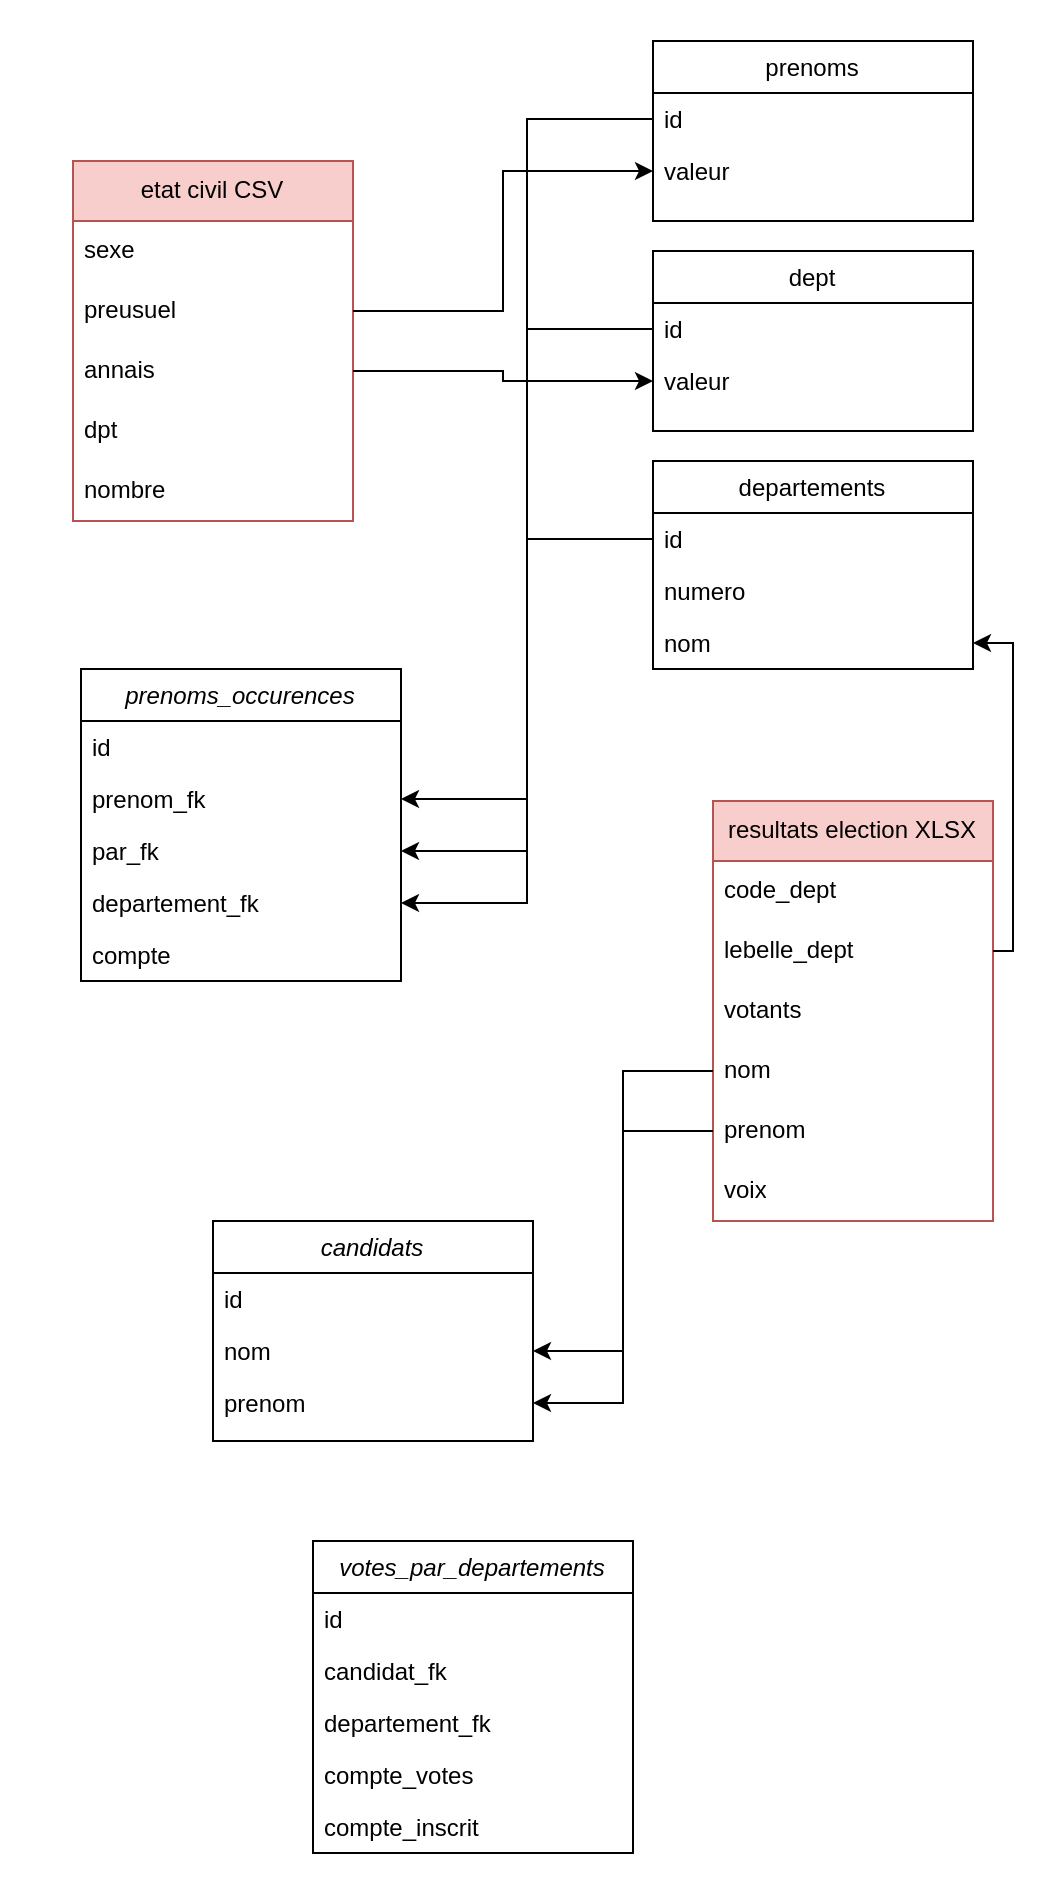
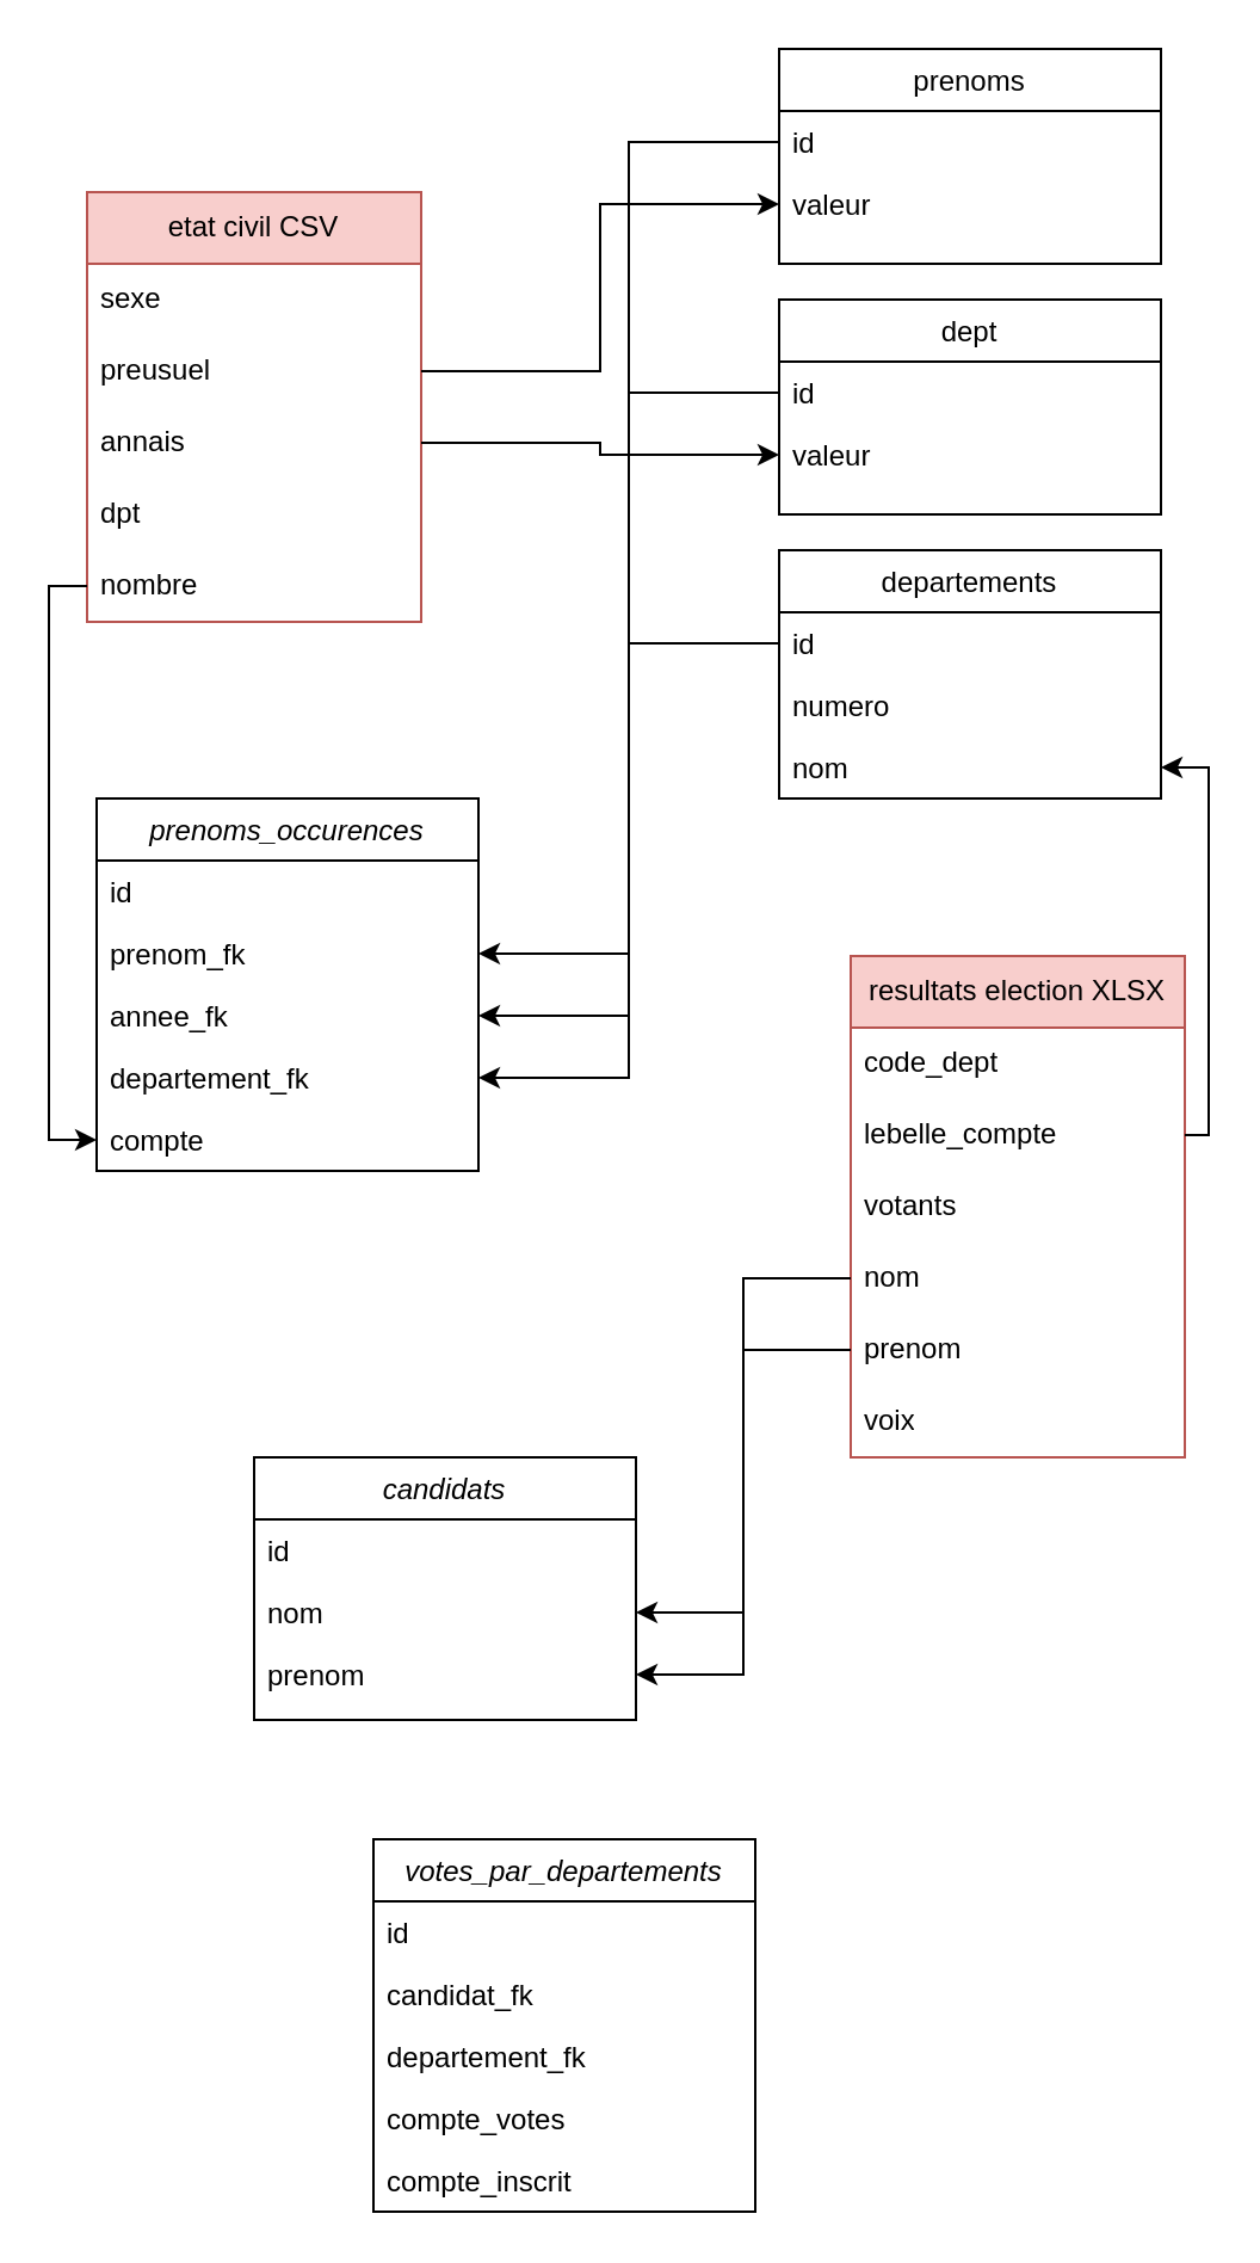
  <mxCell id="0" />
  <mxCell id="1" parent="0" />
  <mxCell id="2" value="prenoms_occurences" style="swimlane;fontStyle=2;align=center;verticalAlign=top;childLayout=stackLayout;horizontal=1;startSize=26;horizontalStack=0;resizeParent=1;resizeLast=0;collapsible=1;marginBottom=0;rounded=0;shadow=0;strokeWidth=1;" parent="1" vertex="1"><mxGeometry x="40" y="334" width="160" height="156" as="geometry"><mxRectangle x="230" y="140" width="160" height="26" as="alternateBounds" /></mxGeometry></mxCell>
  <mxCell id="3" value="id" style="text;align=left;verticalAlign=top;spacingLeft=4;spacingRight=4;overflow=hidden;rotatable=0;points=[[0,0.5],[1,0.5]];portConstraint=eastwest;" parent="2" vertex="1"><mxGeometry y="26" width="160" height="26" as="geometry" /></mxCell>
  <mxCell id="4" value="prenom_fk" style="text;align=left;verticalAlign=top;spacingLeft=4;spacingRight=4;overflow=hidden;rotatable=0;points=[[0,0.5],[1,0.5]];portConstraint=eastwest;rounded=0;shadow=0;html=0;" parent="2" vertex="1"><mxGeometry y="52" width="160" height="26" as="geometry" /></mxCell>
- <mxCell id="5" value="par_fk" style="text;align=left;verticalAlign=top;spacingLeft=4;spacingRight=4;overflow=hidden;rotatable=0;points=[[0,0.5],[1,0.5]];portConstraint=eastwest;rounded=0;shadow=0;html=0;" parent="2" vertex="1"><mxGeometry y="78" width="160" height="26" as="geometry" /></mxCell>
+ <mxCell id="5" value="annee_fk" style="text;align=left;verticalAlign=top;spacingLeft=4;spacingRight=4;overflow=hidden;rotatable=0;points=[[0,0.5],[1,0.5]];portConstraint=eastwest;rounded=0;shadow=0;html=0;" parent="2" vertex="1"><mxGeometry y="78" width="160" height="26" as="geometry" /></mxCell>
  <mxCell id="6" value="departement_fk" style="text;align=left;verticalAlign=top;spacingLeft=4;spacingRight=4;overflow=hidden;rotatable=0;points=[[0,0.5],[1,0.5]];portConstraint=eastwest;rounded=0;shadow=0;html=0;" vertex="1" parent="2"><mxGeometry y="104" width="160" height="26" as="geometry" /></mxCell>
  <mxCell id="7" value="compte" style="text;align=left;verticalAlign=top;spacingLeft=4;spacingRight=4;overflow=hidden;rotatable=0;points=[[0,0.5],[1,0.5]];portConstraint=eastwest;rounded=0;shadow=0;html=0;" vertex="1" parent="2"><mxGeometry y="130" width="160" height="26" as="geometry" /></mxCell>
  <mxCell id="8" value="departements" style="swimlane;fontStyle=0;align=center;verticalAlign=top;childLayout=stackLayout;horizontal=1;startSize=26;horizontalStack=0;resizeParent=1;resizeLast=0;collapsible=1;marginBottom=0;rounded=0;shadow=0;strokeWidth=1;" parent="1" vertex="1"><mxGeometry x="326" y="230" width="160" height="104" as="geometry"><mxRectangle x="340" y="380" width="170" height="26" as="alternateBounds" /></mxGeometry></mxCell>
  <mxCell id="9" value="id&#10;" style="text;align=left;verticalAlign=top;spacingLeft=4;spacingRight=4;overflow=hidden;rotatable=0;points=[[0,0.5],[1,0.5]];portConstraint=eastwest;" parent="8" vertex="1"><mxGeometry y="26" width="160" height="26" as="geometry" /></mxCell>
  <mxCell id="10" value="numero" style="text;align=left;verticalAlign=top;spacingLeft=4;spacingRight=4;overflow=hidden;rotatable=0;points=[[0,0.5],[1,0.5]];portConstraint=eastwest;" vertex="1" parent="8"><mxGeometry y="52" width="160" height="26" as="geometry" /></mxCell>
  <mxCell id="11" value="nom" style="text;align=left;verticalAlign=top;spacingLeft=4;spacingRight=4;overflow=hidden;rotatable=0;points=[[0,0.5],[1,0.5]];portConstraint=eastwest;" vertex="1" parent="8"><mxGeometry y="78" width="160" height="26" as="geometry" /></mxCell>
  <mxCell id="12" value="dept" style="swimlane;fontStyle=0;align=center;verticalAlign=top;childLayout=stackLayout;horizontal=1;startSize=26;horizontalStack=0;resizeParent=1;resizeLast=0;collapsible=1;marginBottom=0;rounded=0;shadow=0;strokeWidth=1;" parent="1" vertex="1"><mxGeometry x="326" y="125" width="160" height="90" as="geometry"><mxRectangle x="550" y="140" width="160" height="26" as="alternateBounds" /></mxGeometry></mxCell>
  <mxCell id="13" value="id" style="text;align=left;verticalAlign=top;spacingLeft=4;spacingRight=4;overflow=hidden;rotatable=0;points=[[0,0.5],[1,0.5]];portConstraint=eastwest;" parent="12" vertex="1"><mxGeometry y="26" width="160" height="26" as="geometry" /></mxCell>
  <mxCell id="14" value="valeur" style="text;align=left;verticalAlign=top;spacingLeft=4;spacingRight=4;overflow=hidden;rotatable=0;points=[[0,0.5],[1,0.5]];portConstraint=eastwest;rounded=0;shadow=0;html=0;" parent="12" vertex="1"><mxGeometry y="52" width="160" height="26" as="geometry" /></mxCell>
  <mxCell id="15" value="candidats" style="swimlane;fontStyle=2;align=center;verticalAlign=top;childLayout=stackLayout;horizontal=1;startSize=26;horizontalStack=0;resizeParent=1;resizeLast=0;collapsible=1;marginBottom=0;rounded=0;shadow=0;strokeWidth=1;" vertex="1" parent="1"><mxGeometry x="106" y="610" width="160" height="110" as="geometry"><mxRectangle x="230" y="140" width="160" height="26" as="alternateBounds" /></mxGeometry></mxCell>
  <mxCell id="16" value="id" style="text;align=left;verticalAlign=top;spacingLeft=4;spacingRight=4;overflow=hidden;rotatable=0;points=[[0,0.5],[1,0.5]];portConstraint=eastwest;" vertex="1" parent="15"><mxGeometry y="26" width="160" height="26" as="geometry" /></mxCell>
  <mxCell id="17" value="nom" style="text;align=left;verticalAlign=top;spacingLeft=4;spacingRight=4;overflow=hidden;rotatable=0;points=[[0,0.5],[1,0.5]];portConstraint=eastwest;rounded=0;shadow=0;html=0;" vertex="1" parent="15"><mxGeometry y="52" width="160" height="26" as="geometry" /></mxCell>
  <mxCell id="18" value="prenom" style="text;align=left;verticalAlign=top;spacingLeft=4;spacingRight=4;overflow=hidden;rotatable=0;points=[[0,0.5],[1,0.5]];portConstraint=eastwest;rounded=0;shadow=0;html=0;" vertex="1" parent="15"><mxGeometry y="78" width="160" height="26" as="geometry" /></mxCell>
  <mxCell id="19" value="votes_par_departements" style="swimlane;fontStyle=2;align=center;verticalAlign=top;childLayout=stackLayout;horizontal=1;startSize=26;horizontalStack=0;resizeParent=1;resizeLast=0;collapsible=1;marginBottom=0;rounded=0;shadow=0;strokeWidth=1;" vertex="1" parent="1"><mxGeometry x="156" y="770" width="160" height="156" as="geometry"><mxRectangle x="230" y="140" width="160" height="26" as="alternateBounds" /></mxGeometry></mxCell>
  <mxCell id="20" value="id" style="text;align=left;verticalAlign=top;spacingLeft=4;spacingRight=4;overflow=hidden;rotatable=0;points=[[0,0.5],[1,0.5]];portConstraint=eastwest;" vertex="1" parent="19"><mxGeometry y="26" width="160" height="26" as="geometry" /></mxCell>
  <mxCell id="21" value="candidat_fk" style="text;align=left;verticalAlign=top;spacingLeft=4;spacingRight=4;overflow=hidden;rotatable=0;points=[[0,0.5],[1,0.5]];portConstraint=eastwest;rounded=0;shadow=0;html=0;" vertex="1" parent="19"><mxGeometry y="52" width="160" height="26" as="geometry" /></mxCell>
  <mxCell id="22" value="departement_fk" style="text;align=left;verticalAlign=top;spacingLeft=4;spacingRight=4;overflow=hidden;rotatable=0;points=[[0,0.5],[1,0.5]];portConstraint=eastwest;rounded=0;shadow=0;html=0;" vertex="1" parent="19"><mxGeometry y="78" width="160" height="26" as="geometry" /></mxCell>
  <mxCell id="23" value="compte_votes" style="text;align=left;verticalAlign=top;spacingLeft=4;spacingRight=4;overflow=hidden;rotatable=0;points=[[0,0.5],[1,0.5]];portConstraint=eastwest;rounded=0;shadow=0;html=0;" vertex="1" parent="19"><mxGeometry y="104" width="160" height="26" as="geometry" /></mxCell>
  <mxCell id="24" value="compte_inscrit" style="text;align=left;verticalAlign=top;spacingLeft=4;spacingRight=4;overflow=hidden;rotatable=0;points=[[0,0.5],[1,0.5]];portConstraint=eastwest;rounded=0;shadow=0;html=0;" vertex="1" parent="19"><mxGeometry y="130" width="160" height="26" as="geometry" /></mxCell>
  <mxCell id="25" value="prenoms" style="swimlane;fontStyle=0;align=center;verticalAlign=top;childLayout=stackLayout;horizontal=1;startSize=26;horizontalStack=0;resizeParent=1;resizeLast=0;collapsible=1;marginBottom=0;rounded=0;shadow=0;strokeWidth=1;" vertex="1" parent="1"><mxGeometry x="326" y="20" width="160" height="90" as="geometry"><mxRectangle x="550" y="140" width="160" height="26" as="alternateBounds" /></mxGeometry></mxCell>
  <mxCell id="26" value="id" style="text;align=left;verticalAlign=top;spacingLeft=4;spacingRight=4;overflow=hidden;rotatable=0;points=[[0,0.5],[1,0.5]];portConstraint=eastwest;" vertex="1" parent="25"><mxGeometry y="26" width="160" height="26" as="geometry" /></mxCell>
  <mxCell id="27" value="valeur" style="text;align=left;verticalAlign=top;spacingLeft=4;spacingRight=4;overflow=hidden;rotatable=0;points=[[0,0.5],[1,0.5]];portConstraint=eastwest;rounded=0;shadow=0;html=0;" vertex="1" parent="25"><mxGeometry y="52" width="160" height="26" as="geometry" /></mxCell>
  <mxCell id="28" value="etat civil CSV" style="swimlane;fontStyle=0;childLayout=stackLayout;horizontal=1;startSize=30;horizontalStack=0;resizeParent=1;resizeParentMax=0;resizeLast=0;collapsible=1;marginBottom=0;whiteSpace=wrap;html=1;fillColor=#f8cecc;strokeColor=#b85450;" vertex="1" parent="1"><mxGeometry x="36" y="80" width="140" height="180" as="geometry" /></mxCell>
  <mxCell id="29" value="&lt;div&gt;sexe&lt;/div&gt;" style="text;strokeColor=none;fillColor=none;align=left;verticalAlign=middle;spacingLeft=4;spacingRight=4;overflow=hidden;points=[[0,0.5],[1,0.5]];portConstraint=eastwest;rotatable=0;whiteSpace=wrap;html=1;" vertex="1" parent="28"><mxGeometry y="30" width="140" height="30" as="geometry" /></mxCell>
  <mxCell id="30" value="&lt;div&gt;preusuel&lt;/div&gt;" style="text;strokeColor=none;fillColor=none;align=left;verticalAlign=middle;spacingLeft=4;spacingRight=4;overflow=hidden;points=[[0,0.5],[1,0.5]];portConstraint=eastwest;rotatable=0;whiteSpace=wrap;html=1;" vertex="1" parent="28"><mxGeometry y="60" width="140" height="30" as="geometry" /></mxCell>
  <mxCell id="31" value="&lt;div&gt;annais&lt;/div&gt;" style="text;strokeColor=none;fillColor=none;align=left;verticalAlign=middle;spacingLeft=4;spacingRight=4;overflow=hidden;points=[[0,0.5],[1,0.5]];portConstraint=eastwest;rotatable=0;whiteSpace=wrap;html=1;" vertex="1" parent="28"><mxGeometry y="90" width="140" height="30" as="geometry" /></mxCell>
  <mxCell id="32" value="&lt;div&gt;dpt&lt;/div&gt;" style="text;strokeColor=none;fillColor=none;align=left;verticalAlign=middle;spacingLeft=4;spacingRight=4;overflow=hidden;points=[[0,0.5],[1,0.5]];portConstraint=eastwest;rotatable=0;whiteSpace=wrap;html=1;" vertex="1" parent="28"><mxGeometry y="120" width="140" height="30" as="geometry" /></mxCell>
  <mxCell id="33" value="nombre" style="text;strokeColor=none;fillColor=none;align=left;verticalAlign=middle;spacingLeft=4;spacingRight=4;overflow=hidden;points=[[0,0.5],[1,0.5]];portConstraint=eastwest;rotatable=0;whiteSpace=wrap;html=1;" vertex="1" parent="28"><mxGeometry y="150" width="140" height="30" as="geometry" /></mxCell>
  <mxCell id="34" style="edgeStyle=orthogonalEdgeStyle;rounded=0;orthogonalLoop=1;jettySize=auto;html=1;" edge="1" parent="1" source="30" target="27"><mxGeometry relative="1" as="geometry" /></mxCell>
  <mxCell id="35" style="edgeStyle=orthogonalEdgeStyle;rounded=0;orthogonalLoop=1;jettySize=auto;html=1;entryX=0;entryY=0.5;entryDx=0;entryDy=0;" edge="1" parent="1" source="31" target="14"><mxGeometry relative="1" as="geometry" /></mxCell>
+ <mxCell id="36" style="edgeStyle=orthogonalEdgeStyle;rounded=0;orthogonalLoop=1;jettySize=auto;html=1;entryX=0;entryY=0.5;entryDx=0;entryDy=0;" edge="1" parent="1" source="33" target="7"><mxGeometry relative="1" as="geometry"><Array as="points"><mxPoint x="20" y="245" /><mxPoint x="20" y="477" /></Array></mxGeometry></mxCell>
  <mxCell id="37" style="edgeStyle=orthogonalEdgeStyle;rounded=0;orthogonalLoop=1;jettySize=auto;html=1;entryX=1;entryY=0.5;entryDx=0;entryDy=0;" edge="1" parent="1" source="26" target="4"><mxGeometry relative="1" as="geometry" /></mxCell>
  <mxCell id="38" style="edgeStyle=orthogonalEdgeStyle;rounded=0;orthogonalLoop=1;jettySize=auto;html=1;entryX=1;entryY=0.5;entryDx=0;entryDy=0;" edge="1" parent="1" source="13" target="5"><mxGeometry relative="1" as="geometry" /></mxCell>
  <mxCell id="39" style="edgeStyle=orthogonalEdgeStyle;rounded=0;orthogonalLoop=1;jettySize=auto;html=1;entryX=1;entryY=0.5;entryDx=0;entryDy=0;" edge="1" parent="1" source="9" target="6"><mxGeometry relative="1" as="geometry" /></mxCell>
  <mxCell id="40" value="resultats election XLSX" style="swimlane;fontStyle=0;childLayout=stackLayout;horizontal=1;startSize=30;horizontalStack=0;resizeParent=1;resizeParentMax=0;resizeLast=0;collapsible=1;marginBottom=0;whiteSpace=wrap;html=1;fillColor=#f8cecc;strokeColor=#b85450;" vertex="1" parent="1"><mxGeometry x="356" y="400" width="140" height="210" as="geometry" /></mxCell>
  <mxCell id="41" value="code_dept" style="text;strokeColor=none;fillColor=none;align=left;verticalAlign=middle;spacingLeft=4;spacingRight=4;overflow=hidden;points=[[0,0.5],[1,0.5]];portConstraint=eastwest;rotatable=0;whiteSpace=wrap;html=1;" vertex="1" parent="40"><mxGeometry y="30" width="140" height="30" as="geometry" /></mxCell>
- <mxCell id="42" value="&lt;div&gt;lebelle_dept&lt;/div&gt;" style="text;strokeColor=none;fillColor=none;align=left;verticalAlign=middle;spacingLeft=4;spacingRight=4;overflow=hidden;points=[[0,0.5],[1,0.5]];portConstraint=eastwest;rotatable=0;whiteSpace=wrap;html=1;" vertex="1" parent="40"><mxGeometry y="60" width="140" height="30" as="geometry" /></mxCell>
+ <mxCell id="42" value="&lt;div&gt;lebelle_compte&lt;/div&gt;" style="text;strokeColor=none;fillColor=none;align=left;verticalAlign=middle;spacingLeft=4;spacingRight=4;overflow=hidden;points=[[0,0.5],[1,0.5]];portConstraint=eastwest;rotatable=0;whiteSpace=wrap;html=1;" vertex="1" parent="40"><mxGeometry y="60" width="140" height="30" as="geometry" /></mxCell>
  <mxCell id="43" value="votants" style="text;strokeColor=none;fillColor=none;align=left;verticalAlign=middle;spacingLeft=4;spacingRight=4;overflow=hidden;points=[[0,0.5],[1,0.5]];portConstraint=eastwest;rotatable=0;whiteSpace=wrap;html=1;" vertex="1" parent="40"><mxGeometry y="90" width="140" height="30" as="geometry" /></mxCell>
  <mxCell id="44" value="nom" style="text;strokeColor=none;fillColor=none;align=left;verticalAlign=middle;spacingLeft=4;spacingRight=4;overflow=hidden;points=[[0,0.5],[1,0.5]];portConstraint=eastwest;rotatable=0;whiteSpace=wrap;html=1;" vertex="1" parent="40"><mxGeometry y="120" width="140" height="30" as="geometry" /></mxCell>
  <mxCell id="45" value="prenom" style="text;strokeColor=none;fillColor=none;align=left;verticalAlign=middle;spacingLeft=4;spacingRight=4;overflow=hidden;points=[[0,0.5],[1,0.5]];portConstraint=eastwest;rotatable=0;whiteSpace=wrap;html=1;" vertex="1" parent="40"><mxGeometry y="150" width="140" height="30" as="geometry" /></mxCell>
  <mxCell id="46" value="voix" style="text;strokeColor=none;fillColor=none;align=left;verticalAlign=middle;spacingLeft=4;spacingRight=4;overflow=hidden;points=[[0,0.5],[1,0.5]];portConstraint=eastwest;rotatable=0;whiteSpace=wrap;html=1;" vertex="1" parent="40"><mxGeometry y="180" width="140" height="30" as="geometry" /></mxCell>
  <mxCell id="47" style="edgeStyle=orthogonalEdgeStyle;rounded=0;orthogonalLoop=1;jettySize=auto;html=1;entryX=1;entryY=0.5;entryDx=0;entryDy=0;" edge="1" parent="1" source="42" target="11"><mxGeometry relative="1" as="geometry"><Array as="points"><mxPoint x="506" y="475" /><mxPoint x="506" y="321" /></Array></mxGeometry></mxCell>
  <mxCell id="48" style="edgeStyle=orthogonalEdgeStyle;rounded=0;orthogonalLoop=1;jettySize=auto;html=1;entryX=1;entryY=0.5;entryDx=0;entryDy=0;" edge="1" parent="1" source="44" target="17"><mxGeometry relative="1" as="geometry" /></mxCell>
  <mxCell id="49" style="edgeStyle=orthogonalEdgeStyle;rounded=0;orthogonalLoop=1;jettySize=auto;html=1;entryX=1;entryY=0.5;entryDx=0;entryDy=0;" edge="1" parent="1" source="45" target="18"><mxGeometry relative="1" as="geometry" /></mxCell>
